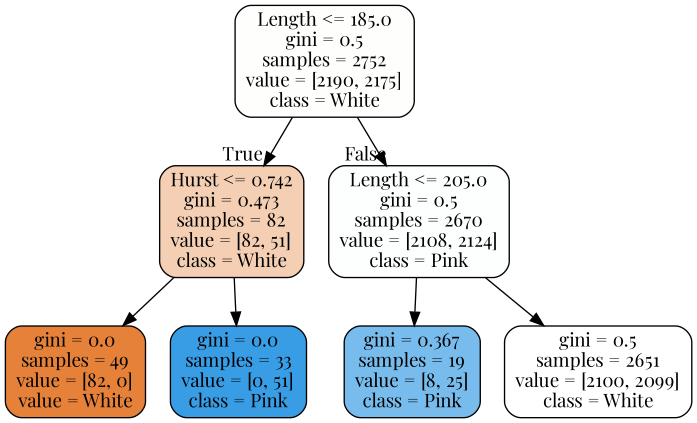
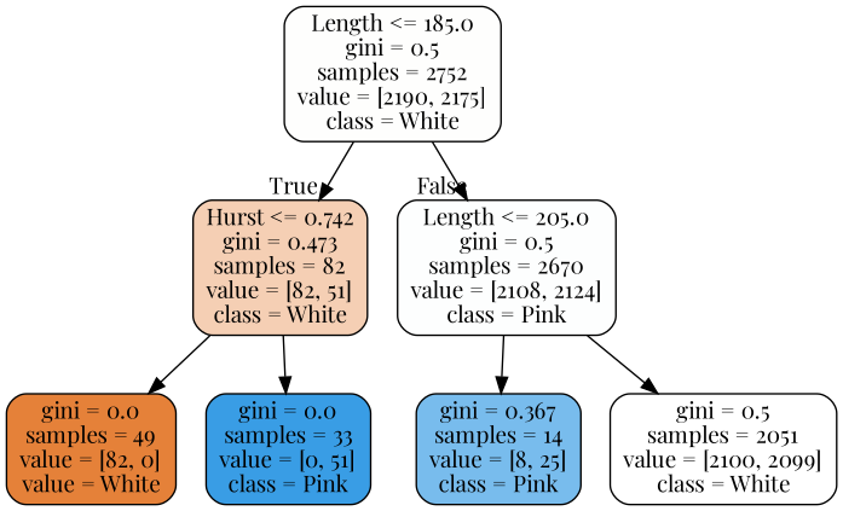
  digraph {
    fontname="Playfair Display"
    node [color=black fontname="Playfair Display" shape=box style="filled, rounded"]
    edge [fontname="Playfair Display"]
    n1 [fillcolor="#e5813902" label="Length <= 185.0\ngini = 0.5\nsamples = 2752\nvalue = [2190, 2175]\nclass = White"]
    n2 [fillcolor="#e5813960" label="Hurst <= 0.742\ngini = 0.473\nsamples = 82\nvalue = [82, 51]\nclass = White"]
    n3 [fillcolor="#399de502" label="Length <= 205.0\ngini = 0.5\nsamples = 2670\nvalue = [2108, 2124]\nclass = Pink"]
    n4 [fillcolor="#e58139ff" label="gini = 0.0\nsamples = 49\nvalue = [82, 0]\nvalue = White"]
    n5 [fillcolor="#399de5ff" label="gini = 0.0\nsamples = 33\nvalue = [0, 51]\nclass = Pink"]
-   n6 [fillcolor="#399de5ad" label="gini = 0.367\nsamples = 19\nvalue = [8, 25]\nclass = Pink"]
-   n7 [fillcolor="#e5813900" label="gini = 0.5\nsamples = 2651\nvalue = [2100, 2099]\nclass = White"]
+   n6 [fillcolor="#399de5ad" label="gini = 0.367\nsamples = 14\nvalue = [8, 25]\nclass = Pink"]
+   n7 [fillcolor="#e5813900" label="gini = 0.5\nsamples = 2051\nvalue = [2100, 2099]\nclass = White"]
    n1 -> n2 [headlabel=True labelangle=45 labeldistance=2.5]
    n1 -> n3 [headlabel=False labelangle=-45 labeldistance=2.5]
    n2 -> n4
    n2 -> n5
    n3 -> n6
    n3 -> n7
  }
